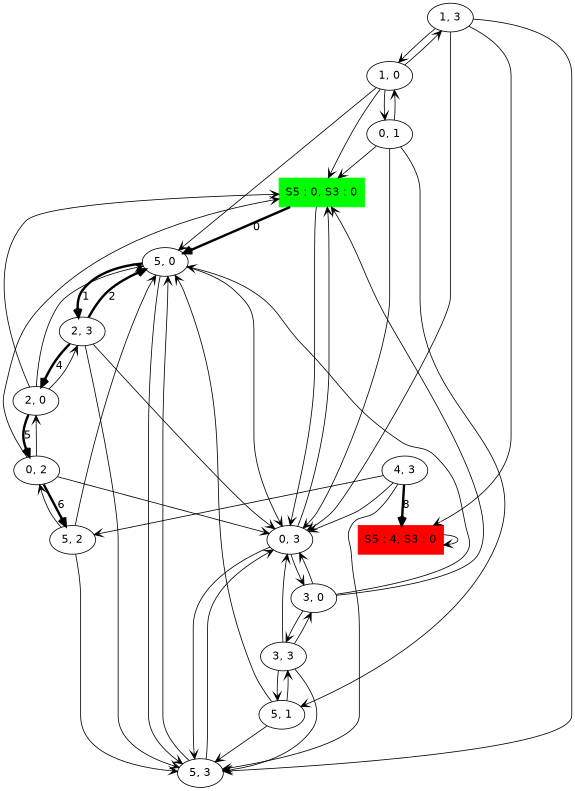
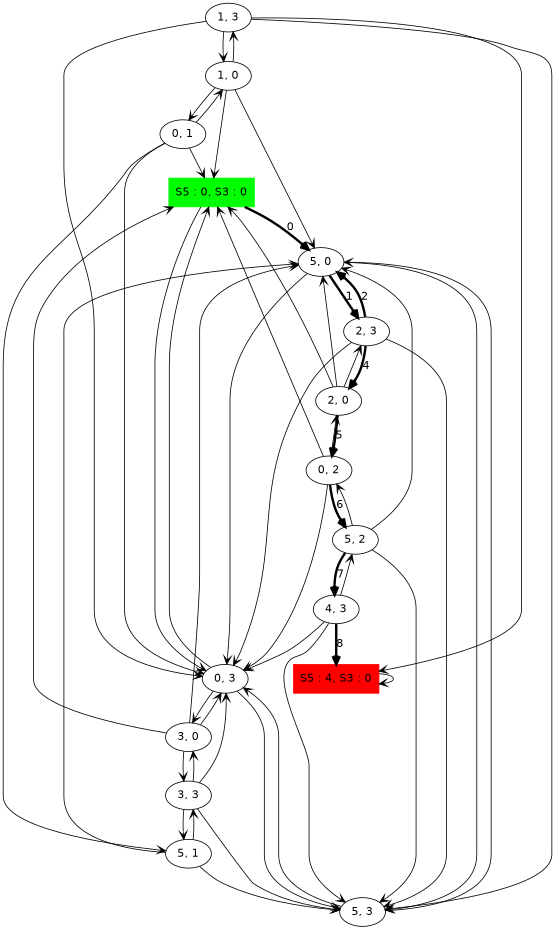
  digraph {
    fontname="DejaVu Sans"
    node [fontname="DejaVu Sans"]
    edge [arrowhead=open fontname="DejaVu Sans"]
    n1 [color=green label="S5 : 0, S3 : 0" shape=box style=filled]
    "5, 0"
    "0, 3"
    "5, 3"
    "2, 3"
    "3, 0"
    n7 [color=red label="S5 : 4, S3 : 0" shape=box style=filled]
    "2, 0"
    "3, 3"
    "5, 1"
    "0, 1"
    "1, 0"
    "1, 3"
    "0, 2"
    "5, 2"
    "4, 3"
    n1 -> "5, 0" [label=0 penwidth=3]
    n1 -> "0, 3"
    "5, 0" -> "0, 3"
    "5, 0" -> "5, 3"
    "5, 0" -> "2, 3" [label=1 penwidth=3]
    "0, 3" -> n1
    "0, 3" -> "5, 3"
    "0, 3" -> "3, 0"
    "5, 3" -> "5, 0"
    "5, 3" -> "0, 3"
    "2, 3" -> "5, 0" [label=2 penwidth=3]
    "2, 3" -> "0, 3"
    "2, 3" -> "5, 3"
    "2, 3" -> "2, 0" [label=4 penwidth=3]
    "3, 0" -> n1
    "3, 0" -> "5, 0"
    "3, 0" -> "0, 3"
    "3, 0" -> "3, 3"
    n7 -> n7
    "2, 0" -> n1
    "2, 0" -> "5, 0"
    "2, 0" -> "2, 3"
    "2, 0" -> "0, 2" [label=5 penwidth=3]
    "3, 3" -> "0, 3"
    "3, 3" -> "5, 3"
    "3, 3" -> "3, 0"
    "3, 3" -> "5, 1"
    "5, 1" -> "5, 0"
    "5, 1" -> "5, 3"
    "5, 1" -> "3, 3"
    "0, 1" -> n1
    "0, 1" -> "0, 3"
    "0, 1" -> "5, 1"
    "0, 1" -> "1, 0"
    "1, 0" -> n1
    "1, 0" -> "5, 0"
    "1, 0" -> "0, 1"
    "1, 0" -> "1, 3"
    "1, 3" -> "0, 3"
    "1, 3" -> "5, 3"
    "1, 3" -> n7
    "1, 3" -> "1, 0"
    "0, 2" -> n1
    "0, 2" -> "0, 3"
    "0, 2" -> "2, 0"
    "0, 2" -> "5, 2" [label=6 penwidth=3]
    "5, 2" -> "5, 0"
    "5, 2" -> "5, 3"
    "5, 2" -> "0, 2"
+   "5, 2" -> "4, 3" [label=7 penwidth=3]
    "4, 3" -> "0, 3"
    "4, 3" -> "5, 3"
    "4, 3" -> n7 [label=8 penwidth=3]
    "4, 3" -> "5, 2"
  }
